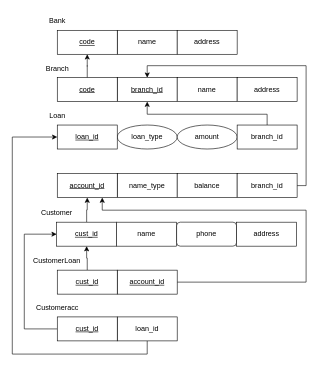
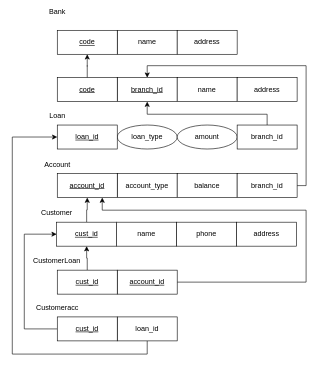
  <mxCell id="0" />
  <mxCell id="1" parent="0" />
- <mxCell id="2" value="Bank" style="text;html=1;align=center;verticalAlign=middle;resizable=0;points=[];autosize=1;strokeColor=none;fillColor=none;" vertex="1" parent="1"><mxGeometry x="70" y="20" width="50" height="30" as="geometry" /></mxCell>
+ <mxCell id="2" value="Bank" style="text;html=1;align=center;verticalAlign=middle;resizable=0;points=[];autosize=1;strokeColor=none;fillColor=none;" vertex="1" parent="1"><mxGeometry x="70" y="5" width="50" height="30" as="geometry" /></mxCell>
  <mxCell id="3" value="name" style="whiteSpace=wrap;html=1;align=center;" vertex="1" parent="1"><mxGeometry x="195" y="50" width="100" height="40" as="geometry" /></mxCell>
  <mxCell id="4" value="&lt;u&gt;code&lt;/u&gt;" style="whiteSpace=wrap;html=1;align=center;" vertex="1" parent="1"><mxGeometry x="95" y="50" width="100" height="40" as="geometry" /></mxCell>
  <mxCell id="5" value="address" style="whiteSpace=wrap;html=1;align=center;" vertex="1" parent="1"><mxGeometry x="295" y="50" width="100" height="40" as="geometry" /></mxCell>
- <mxCell id="6" value="Branch" style="text;html=1;align=center;verticalAlign=middle;resizable=0;points=[];autosize=1;strokeColor=none;fillColor=none;" vertex="1" parent="1"><mxGeometry x="65" y="99" width="60" height="30" as="geometry" /></mxCell>
  <mxCell id="7" value="&lt;u&gt;branch_id&lt;/u&gt;" style="whiteSpace=wrap;html=1;align=center;" vertex="1" parent="1"><mxGeometry x="195" y="129" width="100" height="40" as="geometry" /></mxCell>
  <mxCell id="8" style="edgeStyle=orthogonalEdgeStyle;rounded=0;orthogonalLoop=1;jettySize=auto;html=1;entryX=0.5;entryY=1;entryDx=0;entryDy=0;" edge="1" parent="1" source="9" target="4"><mxGeometry relative="1" as="geometry" /></mxCell>
  <mxCell id="9" value="&lt;u&gt;code&lt;/u&gt;" style="whiteSpace=wrap;html=1;align=center;" vertex="1" parent="1"><mxGeometry x="95" y="129" width="100" height="40" as="geometry" /></mxCell>
  <mxCell id="10" value="name" style="whiteSpace=wrap;html=1;align=center;" vertex="1" parent="1"><mxGeometry x="295" y="129" width="100" height="40" as="geometry" /></mxCell>
  <mxCell id="11" value="address" style="whiteSpace=wrap;html=1;align=center;" vertex="1" parent="1"><mxGeometry x="395" y="129" width="100" height="40" as="geometry" /></mxCell>
  <mxCell id="12" value="Loan" style="text;html=1;align=center;verticalAlign=middle;resizable=0;points=[];autosize=1;strokeColor=none;fillColor=none;" vertex="1" parent="1"><mxGeometry x="70" y="178" width="50" height="30" as="geometry" /></mxCell>
  <mxCell id="13" value="loan_type" style="ellipse;whiteSpace=wrap;html=1;align=center;" vertex="1" parent="1"><mxGeometry x="195" y="208" width="100" height="40" as="geometry" /></mxCell>
  <mxCell id="14" value="&lt;u&gt;loan_id&lt;/u&gt;" style="whiteSpace=wrap;html=1;align=center;" vertex="1" parent="1"><mxGeometry x="95" y="208" width="100" height="40" as="geometry" /></mxCell>
  <mxCell id="15" value="amount" style="ellipse;whiteSpace=wrap;html=1;align=center;" vertex="1" parent="1"><mxGeometry x="295" y="208" width="100" height="40" as="geometry" /></mxCell>
  <mxCell id="16" style="edgeStyle=orthogonalEdgeStyle;rounded=0;orthogonalLoop=1;jettySize=auto;html=1;entryX=0.5;entryY=1;entryDx=0;entryDy=0;" edge="1" parent="1" source="17" target="7"><mxGeometry relative="1" as="geometry"><Array as="points"><mxPoint x="445" y="190" /><mxPoint x="245" y="190" /></Array></mxGeometry></mxCell>
  <mxCell id="17" value="branch_id" style="whiteSpace=wrap;html=1;align=center;" vertex="1" parent="1"><mxGeometry x="395" y="208" width="100" height="40" as="geometry" /></mxCell>
- <mxCell id="19" value="name_type" style="whiteSpace=wrap;html=1;align=center;" vertex="1" parent="1"><mxGeometry x="195" y="289" width="100" height="40" as="geometry" /></mxCell>
+ <mxCell id="18" value="Account" style="text;html=1;align=center;verticalAlign=middle;resizable=0;points=[];autosize=1;strokeColor=none;fillColor=none;" vertex="1" parent="1"><mxGeometry x="60" y="259" width="70" height="30" as="geometry" /></mxCell>
+ <mxCell id="19" value="account_type" style="whiteSpace=wrap;html=1;align=center;" vertex="1" parent="1"><mxGeometry x="195" y="289" width="100" height="40" as="geometry" /></mxCell>
  <mxCell id="20" value="&lt;u&gt;account_id&lt;/u&gt;" style="whiteSpace=wrap;html=1;align=center;" vertex="1" parent="1"><mxGeometry x="95" y="289" width="100" height="40" as="geometry" /></mxCell>
  <mxCell id="21" value="balance" style="whiteSpace=wrap;html=1;align=center;" vertex="1" parent="1"><mxGeometry x="295" y="289" width="100" height="40" as="geometry" /></mxCell>
  <mxCell id="22" style="edgeStyle=orthogonalEdgeStyle;rounded=0;orthogonalLoop=1;jettySize=auto;html=1;entryX=0.5;entryY=0;entryDx=0;entryDy=0;" edge="1" parent="1" source="23" target="7"><mxGeometry relative="1" as="geometry"><Array as="points"><mxPoint x="510" y="309" /><mxPoint x="510" y="109" /><mxPoint x="245" y="109" /></Array></mxGeometry></mxCell>
  <mxCell id="23" value="branch_id" style="whiteSpace=wrap;html=1;align=center;" vertex="1" parent="1"><mxGeometry x="395" y="289" width="100" height="40" as="geometry" /></mxCell>
  <mxCell id="24" value="Customer" style="text;html=1;align=center;verticalAlign=middle;resizable=0;points=[];autosize=1;strokeColor=none;fillColor=none;" vertex="1" parent="1"><mxGeometry x="54" y="340" width="80" height="30" as="geometry" /></mxCell>
  <mxCell id="25" value="name" style="whiteSpace=wrap;html=1;align=center;" vertex="1" parent="1"><mxGeometry x="194" y="370" width="100" height="40" as="geometry" /></mxCell>
  <mxCell id="26" value="" style="edgeStyle=orthogonalEdgeStyle;rounded=0;orthogonalLoop=1;jettySize=auto;html=1;" edge="1" parent="1" source="27" target="20"><mxGeometry relative="1" as="geometry" /></mxCell>
  <mxCell id="27" value="&lt;u&gt;cust_id&lt;/u&gt;" style="whiteSpace=wrap;html=1;align=center;" vertex="1" parent="1"><mxGeometry x="94" y="370" width="100" height="40" as="geometry" /></mxCell>
- <mxCell id="28" value="phone" style="whiteSpace=wrap;html=1;align=center;rounded=1;" vertex="1" parent="1"><mxGeometry x="294" y="370" width="100" height="40" as="geometry" /></mxCell>
+ <mxCell id="28" value="phone" style="whiteSpace=wrap;html=1;align=center;" vertex="1" parent="1"><mxGeometry x="294" y="370" width="100" height="40" as="geometry" /></mxCell>
  <mxCell id="29" value="address" style="whiteSpace=wrap;html=1;align=center;" vertex="1" parent="1"><mxGeometry x="394" y="370" width="100" height="40" as="geometry" /></mxCell>
  <mxCell id="30" value="CustomerLoan" style="text;html=1;align=center;verticalAlign=middle;resizable=0;points=[];autosize=1;strokeColor=none;fillColor=none;" vertex="1" parent="1"><mxGeometry x="44" y="420" width="100" height="30" as="geometry" /></mxCell>
  <mxCell id="31" style="edgeStyle=orthogonalEdgeStyle;rounded=0;orthogonalLoop=1;jettySize=auto;html=1;entryX=0.75;entryY=1;entryDx=0;entryDy=0;" edge="1" parent="1" source="32" target="20"><mxGeometry relative="1" as="geometry"><mxPoint x="170" y="330" as="targetPoint" /><Array as="points"><mxPoint x="510" y="470" /><mxPoint x="510" y="350" /><mxPoint x="170" y="350" /></Array></mxGeometry></mxCell>
  <mxCell id="32" value="&lt;u&gt;account_id&lt;/u&gt;" style="whiteSpace=wrap;html=1;align=center;" vertex="1" parent="1"><mxGeometry x="195" y="450" width="100" height="40" as="geometry" /></mxCell>
  <mxCell id="33" style="edgeStyle=orthogonalEdgeStyle;rounded=0;orthogonalLoop=1;jettySize=auto;html=1;entryX=0.5;entryY=1;entryDx=0;entryDy=0;" edge="1" parent="1" source="34" target="27"><mxGeometry relative="1" as="geometry" /></mxCell>
  <mxCell id="34" value="&lt;u&gt;cust_id&lt;/u&gt;" style="whiteSpace=wrap;html=1;align=center;" vertex="1" parent="1"><mxGeometry x="95" y="450" width="100" height="40" as="geometry" /></mxCell>
  <mxCell id="35" value="Customeracc" style="text;html=1;align=center;verticalAlign=middle;resizable=0;points=[];autosize=1;strokeColor=none;fillColor=none;" vertex="1" parent="1"><mxGeometry x="50" y="498" width="90" height="30" as="geometry" /></mxCell>
  <mxCell id="36" style="edgeStyle=orthogonalEdgeStyle;rounded=0;orthogonalLoop=1;jettySize=auto;html=1;entryX=0;entryY=0.5;entryDx=0;entryDy=0;" edge="1" parent="1" source="37" target="14"><mxGeometry relative="1" as="geometry"><Array as="points"><mxPoint x="245" y="590" /><mxPoint x="20" y="590" /><mxPoint x="20" y="228" /></Array></mxGeometry></mxCell>
  <mxCell id="37" value="loan_id" style="whiteSpace=wrap;html=1;align=center;" vertex="1" parent="1"><mxGeometry x="195" y="528" width="100" height="40" as="geometry" /></mxCell>
  <mxCell id="38" style="edgeStyle=orthogonalEdgeStyle;rounded=0;orthogonalLoop=1;jettySize=auto;html=1;entryX=0;entryY=0.5;entryDx=0;entryDy=0;" edge="1" parent="1" source="39" target="27"><mxGeometry relative="1" as="geometry"><Array as="points"><mxPoint x="40" y="548" /><mxPoint x="40" y="390" /></Array></mxGeometry></mxCell>
  <mxCell id="39" value="&lt;u&gt;cust_id&lt;/u&gt;" style="whiteSpace=wrap;html=1;align=center;" vertex="1" parent="1"><mxGeometry x="95" y="528" width="100" height="40" as="geometry" /></mxCell>
